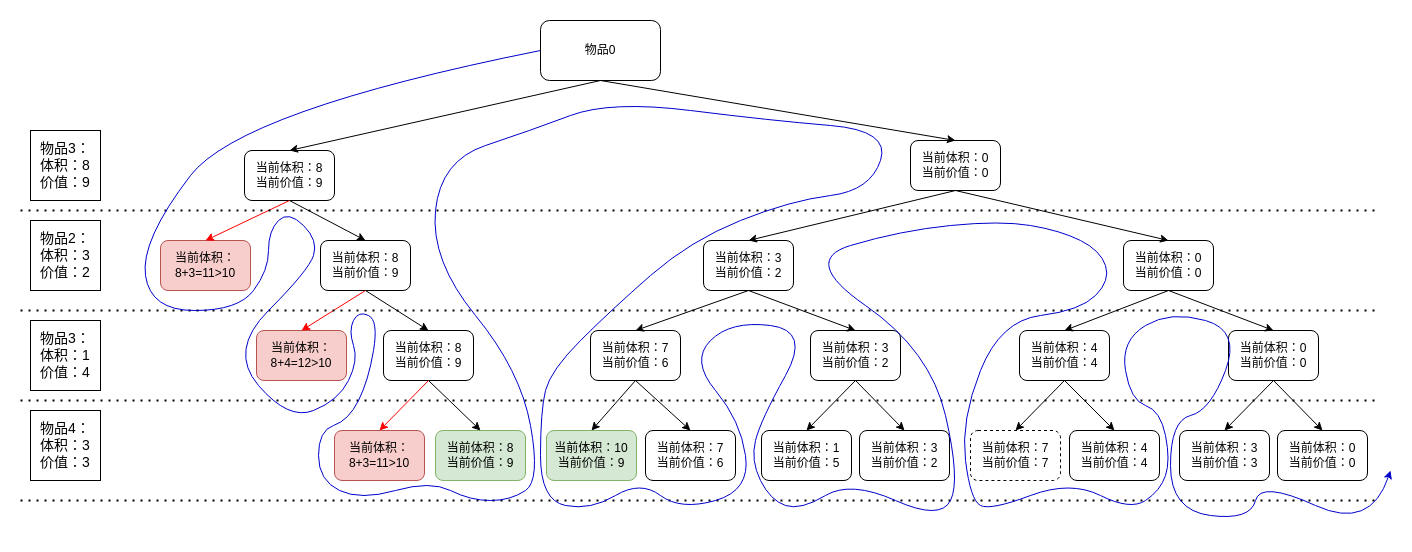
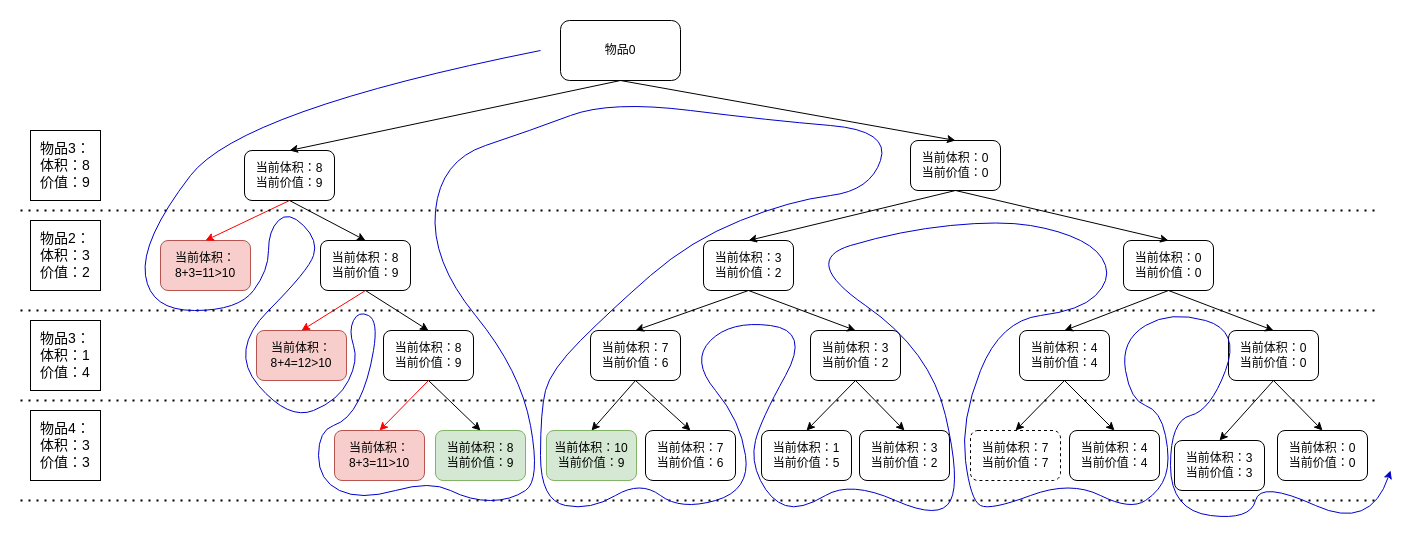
  <mxCell id="0" />
  <mxCell id="1" parent="0" />
  <mxCell id="2" value="当前体积：8&lt;div&gt;当前价值：9&lt;/div&gt;" style="rounded=1;whiteSpace=wrap;html=1;" vertex="1" parent="1"><mxGeometry x="244" y="150" width="90" height="50" as="geometry" /></mxCell>
  <mxCell id="3" value="当前体积：0&lt;div&gt;当前价值：0&lt;/div&gt;" style="rounded=1;whiteSpace=wrap;html=1;" vertex="1" parent="1"><mxGeometry x="910" y="140" width="90" height="50" as="geometry" /></mxCell>
  <mxCell id="4" value="当前体积：&lt;br&gt;8+3=11&amp;gt;10" style="rounded=1;whiteSpace=wrap;html=1;fillColor=#f8cecc;strokeColor=#b85450;" vertex="1" parent="1"><mxGeometry x="160" y="240" width="90" height="50" as="geometry" /></mxCell>
  <mxCell id="5" value="当前体积：8&lt;div&gt;当前价值：9&lt;/div&gt;" style="rounded=1;whiteSpace=wrap;html=1;" vertex="1" parent="1"><mxGeometry x="320" y="240" width="90" height="50" as="geometry" /></mxCell>
  <mxCell id="6" value="当前体积：3&lt;div&gt;当前价值：2&lt;/div&gt;" style="rounded=1;whiteSpace=wrap;html=1;" vertex="1" parent="1"><mxGeometry x="703" y="240" width="90" height="50" as="geometry" /></mxCell>
  <mxCell id="7" value="当前体积：0&lt;div&gt;当前价值：0&lt;/div&gt;" style="rounded=1;whiteSpace=wrap;html=1;" vertex="1" parent="1"><mxGeometry x="1123" y="240" width="90" height="50" as="geometry" /></mxCell>
  <mxCell id="8" value="当前体积：&lt;br&gt;8+4=12&amp;gt;10" style="rounded=1;whiteSpace=wrap;html=1;fillColor=#f8cecc;strokeColor=#b85450;" vertex="1" parent="1"><mxGeometry x="256" y="330" width="90" height="50" as="geometry" /></mxCell>
  <mxCell id="9" value="当前体积：8&lt;div&gt;当前价值：9&lt;/div&gt;" style="rounded=1;whiteSpace=wrap;html=1;" vertex="1" parent="1"><mxGeometry x="383" y="330" width="90" height="50" as="geometry" /></mxCell>
  <mxCell id="10" value="当前体积：&lt;br&gt;8+3=11&amp;gt;10" style="rounded=1;whiteSpace=wrap;html=1;fillColor=#f8cecc;strokeColor=#b85450;" vertex="1" parent="1"><mxGeometry x="334" y="430" width="90" height="50" as="geometry" /></mxCell>
  <mxCell id="11" value="当前体积：8&lt;div&gt;当前价值：9&lt;/div&gt;" style="rounded=1;whiteSpace=wrap;html=1;fillColor=#d5e8d4;strokeColor=#82b366;" vertex="1" parent="1"><mxGeometry x="435" y="430" width="90" height="50" as="geometry" /></mxCell>
  <mxCell id="12" value="当前体积：7&lt;div&gt;当前价值：6&lt;/div&gt;" style="rounded=1;whiteSpace=wrap;html=1;" vertex="1" parent="1"><mxGeometry x="590" y="330" width="90" height="50" as="geometry" /></mxCell>
  <mxCell id="13" value="当前体积：3&lt;div&gt;当前价值：2&lt;/div&gt;" style="rounded=1;whiteSpace=wrap;html=1;" vertex="1" parent="1"><mxGeometry x="810" y="330" width="90" height="50" as="geometry" /></mxCell>
  <mxCell id="14" value="当前体积：0&lt;div&gt;当前价值：0&lt;/div&gt;" style="rounded=1;whiteSpace=wrap;html=1;" vertex="1" parent="1"><mxGeometry x="1228" y="330" width="90" height="50" as="geometry" /></mxCell>
  <mxCell id="15" value="当前体积：4&lt;div&gt;当前价值：4&lt;/div&gt;" style="rounded=1;whiteSpace=wrap;html=1;" vertex="1" parent="1"><mxGeometry x="1019" y="330" width="90" height="50" as="geometry" /></mxCell>
- <mxCell id="16" value="当前体积：3&lt;div&gt;当前价值：3&lt;/div&gt;" style="rounded=1;whiteSpace=wrap;html=1;" vertex="1" parent="1"><mxGeometry x="1179" y="430" width="90" height="50" as="geometry" /></mxCell>
+ <mxCell id="16" value="当前体积：3&lt;div&gt;当前价值：3&lt;/div&gt;" style="rounded=1;whiteSpace=wrap;html=1;" vertex="1" parent="1"><mxGeometry x="1174" y="440" width="90" height="50" as="geometry" /></mxCell>
  <mxCell id="17" value="当前体积：0&lt;div&gt;当前价值：0&lt;/div&gt;" style="rounded=1;whiteSpace=wrap;html=1;" vertex="1" parent="1"><mxGeometry x="1277" y="430" width="90" height="50" as="geometry" /></mxCell>
  <mxCell id="18" value="当前体积：10&lt;div&gt;当前价值：9&lt;/div&gt;" style="rounded=1;whiteSpace=wrap;html=1;fillColor=#d5e8d4;strokeColor=#82b366;" vertex="1" parent="1"><mxGeometry x="546" y="430" width="90" height="50" as="geometry" /></mxCell>
  <mxCell id="19" value="当前体积：7&lt;div&gt;当前价值：6&lt;/div&gt;" style="rounded=1;whiteSpace=wrap;html=1;" vertex="1" parent="1"><mxGeometry x="645" y="430" width="90" height="50" as="geometry" /></mxCell>
  <mxCell id="20" value="当前体积：3&lt;div&gt;当前价值：2&lt;/div&gt;" style="rounded=1;whiteSpace=wrap;html=1;" vertex="1" parent="1"><mxGeometry x="859" y="430" width="90" height="50" as="geometry" /></mxCell>
  <mxCell id="21" value="当前体积：1&lt;div&gt;当前价值：5&lt;/div&gt;" style="rounded=1;whiteSpace=wrap;html=1;" vertex="1" parent="1"><mxGeometry x="761" y="430" width="90" height="50" as="geometry" /></mxCell>
  <mxCell id="22" value="当前体积：7&lt;div&gt;当前价值：7&lt;/div&gt;" style="rounded=1;whiteSpace=wrap;html=1;dashed=1;" vertex="1" parent="1"><mxGeometry x="970" y="430" width="90" height="50" as="geometry" /></mxCell>
  <mxCell id="23" value="当前体积：4&lt;div&gt;当前价值：4&lt;/div&gt;" style="rounded=1;whiteSpace=wrap;html=1;" vertex="1" parent="1"><mxGeometry x="1069" y="430" width="90" height="50" as="geometry" /></mxCell>
  <mxCell id="24" value="" style="endArrow=classic;html=1;rounded=0;exitX=0.5;exitY=1;exitDx=0;exitDy=0;entryX=0.5;entryY=0;entryDx=0;entryDy=0;" edge="1" parent="1" source="15" target="22"><mxGeometry width="50" height="50" relative="1" as="geometry"><mxPoint x="669" y="520" as="sourcePoint" /><mxPoint x="639" y="580" as="targetPoint" /></mxGeometry></mxCell>
  <mxCell id="25" value="" style="endArrow=classic;html=1;rounded=0;exitX=0.5;exitY=1;exitDx=0;exitDy=0;entryX=0.5;entryY=0;entryDx=0;entryDy=0;" edge="1" parent="1" source="9" target="11"><mxGeometry width="50" height="50" relative="1" as="geometry"><mxPoint x="169" y="500" as="sourcePoint" /><mxPoint x="199" y="550" as="targetPoint" /></mxGeometry></mxCell>
  <mxCell id="26" value="" style="endArrow=classic;html=1;rounded=0;strokeColor=#FF0000;exitX=0.5;exitY=1;exitDx=0;exitDy=0;entryX=0.5;entryY=0;entryDx=0;entryDy=0;" edge="1" parent="1" source="2" target="4"><mxGeometry width="50" height="50" relative="1" as="geometry"><mxPoint x="29" y="345" as="sourcePoint" /><mxPoint x="-1" y="405" as="targetPoint" /></mxGeometry></mxCell>
  <mxCell id="27" value="" style="endArrow=classic;html=1;rounded=0;strokeColor=#FF0000;exitX=0.5;exitY=1;exitDx=0;exitDy=0;entryX=0.5;entryY=0;entryDx=0;entryDy=0;" edge="1" parent="1" source="5" target="8"><mxGeometry width="50" height="50" relative="1" as="geometry"><mxPoint x="39" y="355" as="sourcePoint" /><mxPoint x="9" y="415" as="targetPoint" /></mxGeometry></mxCell>
  <mxCell id="28" value="" style="endArrow=classic;html=1;rounded=0;strokeColor=#000000;exitX=0.5;exitY=1;exitDx=0;exitDy=0;entryX=0.5;entryY=0;entryDx=0;entryDy=0;" edge="1" parent="1" source="12" target="18"><mxGeometry width="50" height="50" relative="1" as="geometry"><mxPoint x="70" y="365" as="sourcePoint" /><mxPoint x="40" y="425" as="targetPoint" /></mxGeometry></mxCell>
  <mxCell id="29" value="" style="endArrow=classic;html=1;rounded=0;strokeColor=#FF0000;exitX=0.5;exitY=1;exitDx=0;exitDy=0;entryX=0.5;entryY=0;entryDx=0;entryDy=0;" edge="1" parent="1" source="9" target="10"><mxGeometry width="50" height="50" relative="1" as="geometry"><mxPoint x="59" y="375" as="sourcePoint" /><mxPoint x="29" y="435" as="targetPoint" /></mxGeometry></mxCell>
  <mxCell id="30" value="" style="endArrow=classic;html=1;rounded=0;exitX=0.5;exitY=1;exitDx=0;exitDy=0;entryX=0.5;entryY=0;entryDx=0;entryDy=0;" edge="1" parent="1" source="14" target="16"><mxGeometry width="50" height="50" relative="1" as="geometry"><mxPoint x="688" y="530" as="sourcePoint" /><mxPoint x="658" y="590" as="targetPoint" /></mxGeometry></mxCell>
  <mxCell id="31" value="" style="endArrow=classic;html=1;rounded=0;exitX=0.5;exitY=1;exitDx=0;exitDy=0;entryX=0.5;entryY=0;entryDx=0;entryDy=0;" edge="1" parent="1" source="5" target="9"><mxGeometry width="50" height="50" relative="1" as="geometry"><mxPoint x="659" y="540" as="sourcePoint" /><mxPoint x="629" y="600" as="targetPoint" /></mxGeometry></mxCell>
  <mxCell id="32" value="" style="endArrow=classic;html=1;rounded=0;exitX=0.5;exitY=1;exitDx=0;exitDy=0;entryX=0.5;entryY=0;entryDx=0;entryDy=0;" edge="1" parent="1" source="2" target="5"><mxGeometry width="50" height="50" relative="1" as="geometry"><mxPoint x="669" y="550" as="sourcePoint" /><mxPoint x="639" y="610" as="targetPoint" /></mxGeometry></mxCell>
  <mxCell id="33" value="" style="endArrow=classic;html=1;rounded=0;exitX=0.5;exitY=1;exitDx=0;exitDy=0;entryX=0.5;entryY=0;entryDx=0;entryDy=0;" edge="1" parent="1" source="13" target="21"><mxGeometry width="50" height="50" relative="1" as="geometry"><mxPoint x="140" y="510" as="sourcePoint" /><mxPoint x="110" y="570" as="targetPoint" /></mxGeometry></mxCell>
  <mxCell id="34" value="" style="endArrow=classic;html=1;rounded=0;exitX=0.5;exitY=1;exitDx=0;exitDy=0;entryX=0.5;entryY=0;entryDx=0;entryDy=0;" edge="1" parent="1" source="12" target="19"><mxGeometry width="50" height="50" relative="1" as="geometry"><mxPoint x="200" y="510" as="sourcePoint" /><mxPoint x="230" y="560" as="targetPoint" /></mxGeometry></mxCell>
  <mxCell id="35" value="" style="endArrow=classic;html=1;rounded=0;exitX=0.5;exitY=1;exitDx=0;exitDy=0;entryX=0.5;entryY=0;entryDx=0;entryDy=0;" edge="1" parent="1" source="13" target="20"><mxGeometry width="50" height="50" relative="1" as="geometry"><mxPoint x="210" y="520" as="sourcePoint" /><mxPoint x="240" y="570" as="targetPoint" /></mxGeometry></mxCell>
  <mxCell id="36" value="" style="endArrow=classic;html=1;rounded=0;exitX=0.5;exitY=1;exitDx=0;exitDy=0;entryX=0.5;entryY=0;entryDx=0;entryDy=0;" edge="1" parent="1" source="15" target="23"><mxGeometry width="50" height="50" relative="1" as="geometry"><mxPoint x="789" y="580" as="sourcePoint" /><mxPoint x="819" y="630" as="targetPoint" /></mxGeometry></mxCell>
  <mxCell id="37" value="" style="endArrow=classic;html=1;rounded=0;exitX=0.5;exitY=1;exitDx=0;exitDy=0;entryX=0.5;entryY=0;entryDx=0;entryDy=0;" edge="1" parent="1" source="14" target="17"><mxGeometry width="50" height="50" relative="1" as="geometry"><mxPoint x="808" y="590" as="sourcePoint" /><mxPoint x="838" y="640" as="targetPoint" /></mxGeometry></mxCell>
  <mxCell id="38" value="" style="endArrow=classic;html=1;rounded=0;entryX=0.5;entryY=0;entryDx=0;entryDy=0;exitX=0.5;exitY=1;exitDx=0;exitDy=0;" edge="1" parent="1" source="7" target="14"><mxGeometry width="50" height="50" relative="1" as="geometry"><mxPoint x="540" y="130" as="sourcePoint" /><mxPoint x="590" y="80" as="targetPoint" /></mxGeometry></mxCell>
  <mxCell id="39" value="" style="endArrow=classic;html=1;rounded=0;exitX=0.5;exitY=1;exitDx=0;exitDy=0;entryX=0.5;entryY=0;entryDx=0;entryDy=0;" edge="1" parent="1" source="7" target="15"><mxGeometry width="50" height="50" relative="1" as="geometry"><mxPoint x="550" y="140" as="sourcePoint" /><mxPoint x="600" y="90" as="targetPoint" /></mxGeometry></mxCell>
  <mxCell id="40" value="" style="endArrow=classic;html=1;rounded=0;exitX=0.5;exitY=1;exitDx=0;exitDy=0;entryX=0.5;entryY=0;entryDx=0;entryDy=0;" edge="1" parent="1" source="6" target="13"><mxGeometry width="50" height="50" relative="1" as="geometry"><mxPoint x="560" y="150" as="sourcePoint" /><mxPoint x="610" y="100" as="targetPoint" /></mxGeometry></mxCell>
  <mxCell id="41" value="" style="endArrow=classic;html=1;rounded=0;exitX=0.5;exitY=1;exitDx=0;exitDy=0;entryX=0.5;entryY=0;entryDx=0;entryDy=0;" edge="1" parent="1" source="6" target="12"><mxGeometry width="50" height="50" relative="1" as="geometry"><mxPoint x="570" y="160" as="sourcePoint" /><mxPoint x="620" y="110" as="targetPoint" /></mxGeometry></mxCell>
  <mxCell id="42" value="" style="endArrow=classic;html=1;rounded=0;exitX=0.5;exitY=1;exitDx=0;exitDy=0;entryX=0.5;entryY=0;entryDx=0;entryDy=0;" edge="1" parent="1" source="3" target="7"><mxGeometry width="50" height="50" relative="1" as="geometry"><mxPoint x="590" y="160" as="sourcePoint" /><mxPoint x="640" y="110" as="targetPoint" /></mxGeometry></mxCell>
  <mxCell id="43" value="" style="endArrow=classic;html=1;rounded=0;exitX=0.5;exitY=1;exitDx=0;exitDy=0;entryX=0.5;entryY=0;entryDx=0;entryDy=0;" edge="1" parent="1" source="3" target="6"><mxGeometry width="50" height="50" relative="1" as="geometry"><mxPoint x="600" y="170" as="sourcePoint" /><mxPoint x="650" y="120" as="targetPoint" /></mxGeometry></mxCell>
  <mxCell id="44" value="" style="endArrow=none;dashed=1;html=1;dashPattern=1 3;strokeWidth=2;rounded=0;" edge="1" parent="1"><mxGeometry width="50" height="50" relative="1" as="geometry"><mxPoint x="20" y="210" as="sourcePoint" /><mxPoint x="1380" y="210" as="targetPoint" /></mxGeometry></mxCell>
  <mxCell id="45" value="" style="endArrow=none;dashed=1;html=1;dashPattern=1 3;strokeWidth=2;rounded=0;" edge="1" parent="1"><mxGeometry width="50" height="50" relative="1" as="geometry"><mxPoint x="20" y="310" as="sourcePoint" /><mxPoint x="1380" y="310" as="targetPoint" /></mxGeometry></mxCell>
  <mxCell id="46" value="" style="endArrow=none;dashed=1;html=1;dashPattern=1 3;strokeWidth=2;rounded=0;" edge="1" parent="1"><mxGeometry width="50" height="50" relative="1" as="geometry"><mxPoint x="20" y="400" as="sourcePoint" /><mxPoint x="1380" y="400" as="targetPoint" /></mxGeometry></mxCell>
  <mxCell id="47" value="" style="endArrow=none;dashed=1;html=1;dashPattern=1 3;strokeWidth=2;rounded=0;" edge="1" parent="1"><mxGeometry width="50" height="50" relative="1" as="geometry"><mxPoint x="20" y="500" as="sourcePoint" /><mxPoint x="1380" y="500" as="targetPoint" /></mxGeometry></mxCell>
  <mxCell id="48" value="&lt;font style=&quot;font-size: 14px;&quot;&gt;物品3：&lt;/font&gt;&lt;div style=&quot;font-size: 14px;&quot;&gt;&lt;font style=&quot;font-size: 14px;&quot;&gt;体积：8&lt;/font&gt;&lt;/div&gt;&lt;div style=&quot;font-size: 14px;&quot;&gt;&lt;font style=&quot;font-size: 14px;&quot;&gt;价值：9&lt;/font&gt;&lt;/div&gt;" style="text;html=1;align=center;verticalAlign=middle;whiteSpace=wrap;rounded=0;strokeColor=default;" vertex="1" parent="1"><mxGeometry x="30" y="130" width="70" height="70" as="geometry" /></mxCell>
  <mxCell id="49" value="&lt;font style=&quot;font-size: 14px;&quot;&gt;物品2：&lt;/font&gt;&lt;div style=&quot;font-size: 14px;&quot;&gt;&lt;font style=&quot;font-size: 14px;&quot;&gt;体积：3&lt;/font&gt;&lt;/div&gt;&lt;div style=&quot;font-size: 14px;&quot;&gt;&lt;font style=&quot;font-size: 14px;&quot;&gt;价值：2&lt;/font&gt;&lt;/div&gt;" style="text;html=1;align=center;verticalAlign=middle;whiteSpace=wrap;rounded=0;strokeColor=default;" vertex="1" parent="1"><mxGeometry x="30" y="220" width="70" height="70" as="geometry" /></mxCell>
  <mxCell id="50" value="&lt;font style=&quot;font-size: 14px;&quot;&gt;物品3：&lt;/font&gt;&lt;div style=&quot;font-size: 14px;&quot;&gt;&lt;font style=&quot;font-size: 14px;&quot;&gt;体积：1&lt;/font&gt;&lt;/div&gt;&lt;div style=&quot;font-size: 14px;&quot;&gt;&lt;font style=&quot;font-size: 14px;&quot;&gt;价值：4&lt;/font&gt;&lt;/div&gt;" style="text;html=1;align=center;verticalAlign=middle;whiteSpace=wrap;rounded=0;strokeColor=default;" vertex="1" parent="1"><mxGeometry x="30" y="320" width="70" height="70" as="geometry" /></mxCell>
  <mxCell id="51" value="&lt;font style=&quot;font-size: 14px;&quot;&gt;物品4：&lt;/font&gt;&lt;div style=&quot;font-size: 14px;&quot;&gt;&lt;font style=&quot;font-size: 14px;&quot;&gt;体积：3&lt;/font&gt;&lt;/div&gt;&lt;div style=&quot;font-size: 14px;&quot;&gt;&lt;font style=&quot;font-size: 14px;&quot;&gt;价值：3&lt;/font&gt;&lt;/div&gt;" style="text;html=1;align=center;verticalAlign=middle;whiteSpace=wrap;rounded=0;strokeColor=default;" vertex="1" parent="1"><mxGeometry x="30" y="410" width="70" height="70" as="geometry" /></mxCell>
  <mxCell id="52" value="" style="curved=1;endArrow=classic;html=1;rounded=0;strokeColor=#0000CC;" edge="1" parent="1"><mxGeometry width="50" height="50" relative="1" as="geometry"><mxPoint x="540" y="50" as="sourcePoint" /><mxPoint x="1390" y="470" as="targetPoint" /><Array as="points"><mxPoint x="240" y="110" /><mxPoint x="140" y="240" /><mxPoint x="150" y="310" /><mxPoint x="238" y="310" /><mxPoint x="268" y="270" /><mxPoint x="268" y="230" /><mxPoint x="288" y="210" /><mxPoint x="318" y="240" /><mxPoint x="308" y="270" /><mxPoint x="228" y="350" /><mxPoint x="288" y="420" /><mxPoint x="338" y="400" /><mxPoint x="358" y="360" /><mxPoint x="348" y="330" /><mxPoint x="358" y="310" /><mxPoint x="378" y="320" /><mxPoint x="368" y="380" /><mxPoint x="348" y="420" /><mxPoint x="318" y="430" /><mxPoint x="318" y="480" /><mxPoint x="360" y="500" /><mxPoint x="430" y="480" /><mxPoint x="470" y="500" /><mxPoint x="510" y="500" /><mxPoint x="540" y="480" /><mxPoint x="520" y="370" /><mxPoint x="430" y="260" /><mxPoint x="440" y="160" /><mxPoint x="530" y="130" /><mxPoint x="610" y="100" /><mxPoint x="770" y="120" /><mxPoint x="890" y="130" /><mxPoint x="870" y="190" /><mxPoint x="790" y="200" /><mxPoint x="690" y="240" /><mxPoint x="610" y="310" /><mxPoint x="550" y="370" /><mxPoint x="540" y="410" /><mxPoint x="540" y="500" /><mxPoint x="590" y="510" /><mxPoint x="640" y="480" /><mxPoint x="680" y="510" /><mxPoint x="750" y="490" /><mxPoint x="740" y="420" /><mxPoint x="690" y="360" /><mxPoint x="730" y="320" /><mxPoint x="810" y="330" /><mxPoint x="760" y="420" /><mxPoint x="750" y="460" /><mxPoint x="770" y="500" /><mxPoint x="800" y="510" /><mxPoint x="850" y="480" /><mxPoint x="940" y="520" /><mxPoint x="960" y="480" /><mxPoint x="930" y="350" /><mxPoint x="800" y="260" /><mxPoint x="900" y="230" /><mxPoint x="1000" y="220" /><mxPoint x="1060" y="230" /><mxPoint x="1100" y="250" /><mxPoint x="1110" y="280" /><mxPoint x="1080" y="310" /><mxPoint x="1000" y="320" /><mxPoint x="960" y="420" /><mxPoint x="970" y="500" /><mxPoint x="990" y="510" /><mxPoint x="1070" y="480" /><mxPoint x="1130" y="510" /><mxPoint x="1160" y="490" /><mxPoint x="1170" y="460" /><mxPoint x="1160" y="410" /><mxPoint x="1130" y="400" /><mxPoint x="1120" y="340" /><mxPoint x="1170" y="310" /><mxPoint x="1240" y="330" /><mxPoint x="1210" y="410" /><mxPoint x="1170" y="420" /><mxPoint x="1170" y="510" /><mxPoint x="1250" y="520" /><mxPoint x="1260" y="480" /><mxPoint x="1370" y="530" /></Array></mxGeometry></mxCell>
- <mxCell id="53" value="物品0" style="rounded=1;whiteSpace=wrap;html=1;" vertex="1" parent="1"><mxGeometry x="540" y="20" width="120" height="60" as="geometry" /></mxCell>
+ <mxCell id="53" value="物品0" style="rounded=1;whiteSpace=wrap;html=1;" vertex="1" parent="1"><mxGeometry x="560" y="20" width="120" height="60" as="geometry" /></mxCell>
  <mxCell id="54" value="" style="endArrow=classic;html=1;rounded=0;exitX=0.5;exitY=1;exitDx=0;exitDy=0;entryX=0.5;entryY=0;entryDx=0;entryDy=0;" edge="1" parent="1" source="53" target="3"><mxGeometry width="50" height="50" relative="1" as="geometry"><mxPoint x="150" y="100" as="sourcePoint" /><mxPoint x="200" y="50" as="targetPoint" /></mxGeometry></mxCell>
  <mxCell id="55" value="" style="endArrow=classic;html=1;rounded=0;exitX=0.5;exitY=1;exitDx=0;exitDy=0;entryX=0.5;entryY=0;entryDx=0;entryDy=0;" edge="1" parent="1" source="53" target="2"><mxGeometry width="50" height="50" relative="1" as="geometry"><mxPoint x="160" y="110" as="sourcePoint" /><mxPoint x="210" y="60" as="targetPoint" /></mxGeometry></mxCell>
